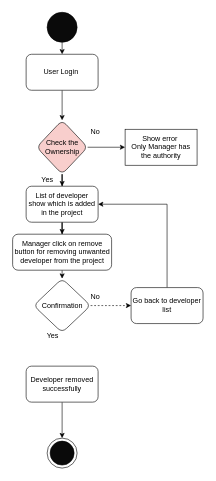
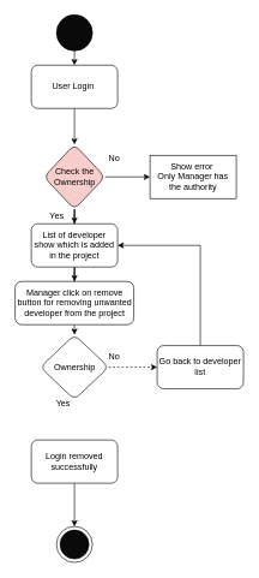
  <mxCell id="0" />
  <mxCell id="1" parent="0" />
  <mxCell id="2" style="edgeStyle=orthogonalEdgeStyle;rounded=0;orthogonalLoop=1;jettySize=auto;html=1;exitX=0.5;exitY=1;exitDx=0;exitDy=0;entryX=0.5;entryY=0;entryDx=0;entryDy=0;" edge="1" parent="1" source="3" target="5"><mxGeometry relative="1" as="geometry" /></mxCell>
  <mxCell id="3" value="" style="ellipse;whiteSpace=wrap;html=1;aspect=fixed;fillColor=#0A0A0A;" vertex="1" parent="1"><mxGeometry x="78" y="20" width="50" height="50" as="geometry" /></mxCell>
  <mxCell id="4" value="" style="edgeStyle=orthogonalEdgeStyle;rounded=0;orthogonalLoop=1;jettySize=auto;html=1;" edge="1" parent="1" source="5" target="10"><mxGeometry relative="1" as="geometry" /></mxCell>
  <mxCell id="5" value="User Login&amp;nbsp;" style="rounded=1;whiteSpace=wrap;html=1;fillColor=#FFFFFF;" vertex="1" parent="1"><mxGeometry x="43" y="90" width="120" height="60" as="geometry" /></mxCell>
  <mxCell id="6" value="" style="ellipse;whiteSpace=wrap;html=1;aspect=fixed;fillColor=#FFFFFF;" vertex="1" parent="1"><mxGeometry x="78" y="730" width="50" height="50" as="geometry" /></mxCell>
  <mxCell id="7" value="" style="ellipse;whiteSpace=wrap;html=1;aspect=fixed;fillColor=#0A0A0A;" vertex="1" parent="1"><mxGeometry x="83" y="735" width="40" height="40" as="geometry" /></mxCell>
  <mxCell id="8" value="" style="edgeStyle=orthogonalEdgeStyle;rounded=0;orthogonalLoop=1;jettySize=auto;html=1;" edge="1" parent="1" source="10" target="11"><mxGeometry relative="1" as="geometry" /></mxCell>
  <mxCell id="9" value="" style="edgeStyle=orthogonalEdgeStyle;rounded=0;orthogonalLoop=1;jettySize=auto;html=1;" edge="1" parent="1" source="10" target="15"><mxGeometry relative="1" as="geometry" /></mxCell>
  <mxCell id="10" value="Check the Ownership" style="rhombus;whiteSpace=wrap;html=1;fillColor=#f8cecc;rounded=1;" vertex="1" parent="1"><mxGeometry x="60.5" y="200" width="85" height="90" as="geometry" /></mxCell>
  <mxCell id="11" value="Show error&amp;nbsp;&lt;br&gt;Only Manager has the authority" style="whiteSpace=wrap;html=1;fillColor=#FFFFFF;rounded=0;" vertex="1" parent="1"><mxGeometry x="208" y="215" width="120" height="60" as="geometry" /></mxCell>
  <mxCell id="12" value="No" style="text;html=1;align=center;verticalAlign=middle;resizable=0;points=[];autosize=1;strokeColor=none;fillColor=none;" vertex="1" parent="1"><mxGeometry x="143" y="210" width="30" height="20" as="geometry" /></mxCell>
  <mxCell id="13" value="Yes" style="text;html=1;align=center;verticalAlign=middle;resizable=0;points=[];autosize=1;strokeColor=none;fillColor=none;" vertex="1" parent="1"><mxGeometry x="58" y="290" width="40" height="20" as="geometry" /></mxCell>
  <mxCell id="14" value="" style="edgeStyle=orthogonalEdgeStyle;rounded=0;orthogonalLoop=1;jettySize=auto;html=1;" edge="1" parent="1" source="15" target="25"><mxGeometry relative="1" as="geometry" /></mxCell>
  <mxCell id="15" value="List of developer show which is added in the project" style="whiteSpace=wrap;html=1;fillColor=#FFFFFF;rounded=1;" vertex="1" parent="1"><mxGeometry x="43" y="310" width="120" height="60" as="geometry" /></mxCell>
  <mxCell id="16" value="" style="edgeStyle=orthogonalEdgeStyle;rounded=0;orthogonalLoop=1;jettySize=auto;html=1;dashed=1;" edge="1" parent="1" source="17" target="19"><mxGeometry relative="1" as="geometry" /></mxCell>
- <mxCell id="17" value="Confirmation" style="rhombus;whiteSpace=wrap;html=1;fillColor=#FFFFFF;rounded=1;" vertex="1" parent="1"><mxGeometry x="55.5" y="464" width="95" height="90" as="geometry" /></mxCell>
+ <mxCell id="17" value="Ownership" style="rhombus;whiteSpace=wrap;html=1;fillColor=#FFFFFF;rounded=1;" vertex="1" parent="1"><mxGeometry x="55.5" y="464" width="95" height="90" as="geometry" /></mxCell>
  <mxCell id="18" style="edgeStyle=orthogonalEdgeStyle;rounded=0;orthogonalLoop=1;jettySize=auto;html=1;exitX=0.5;exitY=0;exitDx=0;exitDy=0;entryX=1;entryY=0.5;entryDx=0;entryDy=0;" edge="1" parent="1" source="19" target="15"><mxGeometry relative="1" as="geometry" /></mxCell>
  <mxCell id="19" value="Go back to developer list" style="whiteSpace=wrap;html=1;fillColor=#FFFFFF;rounded=1;" vertex="1" parent="1"><mxGeometry x="218" y="479" width="120" height="60" as="geometry" /></mxCell>
  <mxCell id="20" value="No" style="text;html=1;align=center;verticalAlign=middle;resizable=0;points=[];autosize=1;strokeColor=none;fillColor=none;" vertex="1" parent="1"><mxGeometry x="143" y="485" width="30" height="20" as="geometry" /></mxCell>
  <mxCell id="21" style="edgeStyle=orthogonalEdgeStyle;rounded=0;orthogonalLoop=1;jettySize=auto;html=1;exitX=0.5;exitY=1;exitDx=0;exitDy=0;entryX=0.5;entryY=0;entryDx=0;entryDy=0;" edge="1" parent="1" source="22" target="6"><mxGeometry relative="1" as="geometry" /></mxCell>
- <mxCell id="22" value="Developer removed successfully" style="whiteSpace=wrap;html=1;fillColor=#FFFFFF;rounded=1;" vertex="1" parent="1"><mxGeometry x="43" y="610" width="120" height="60" as="geometry" /></mxCell>
+ <mxCell id="22" value="Login removed successfully" style="whiteSpace=wrap;html=1;fillColor=#FFFFFF;rounded=1;" vertex="1" parent="1"><mxGeometry x="43" y="610" width="120" height="60" as="geometry" /></mxCell>
  <mxCell id="23" value="Yes" style="text;html=1;align=center;verticalAlign=middle;resizable=0;points=[];autosize=1;strokeColor=none;fillColor=none;" vertex="1" parent="1"><mxGeometry x="67" y="550" width="40" height="20" as="geometry" /></mxCell>
  <mxCell id="24" style="edgeStyle=orthogonalEdgeStyle;rounded=0;orthogonalLoop=1;jettySize=auto;html=1;exitX=0.5;exitY=1;exitDx=0;exitDy=0;entryX=0.5;entryY=0;entryDx=0;entryDy=0;" edge="1" parent="1" source="25" target="17"><mxGeometry relative="1" as="geometry" /></mxCell>
  <mxCell id="25" value="Manager click on remove button for removing unwanted developer from the project" style="whiteSpace=wrap;html=1;fillColor=#FFFFFF;rounded=1;" vertex="1" parent="1"><mxGeometry x="20.5" y="390" width="165" height="60" as="geometry" /></mxCell>
